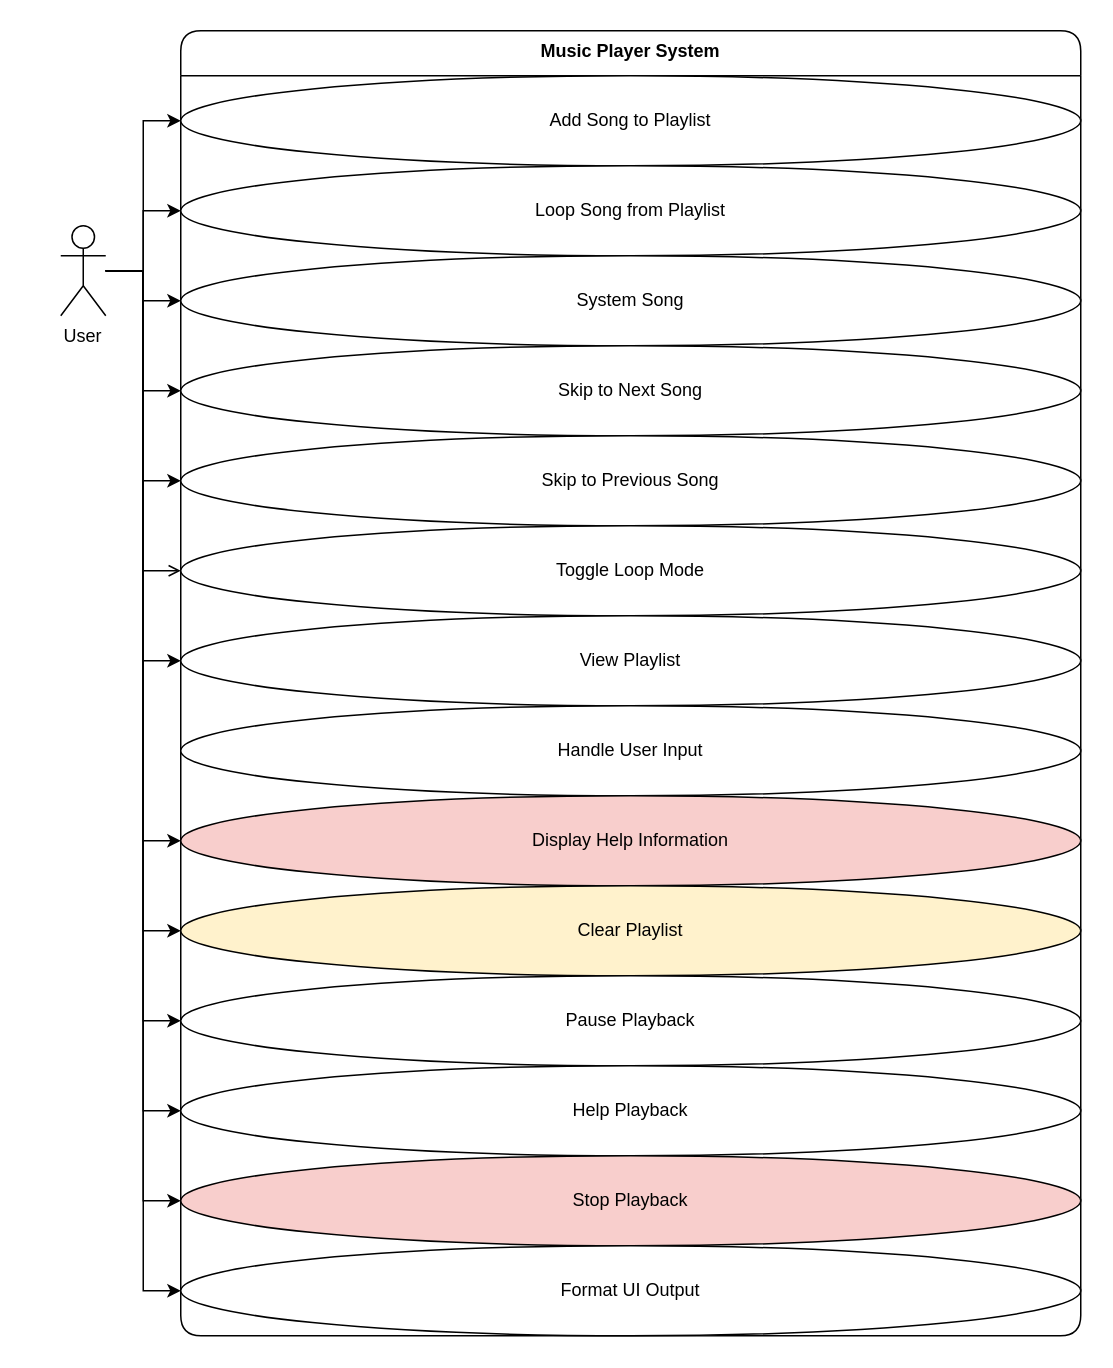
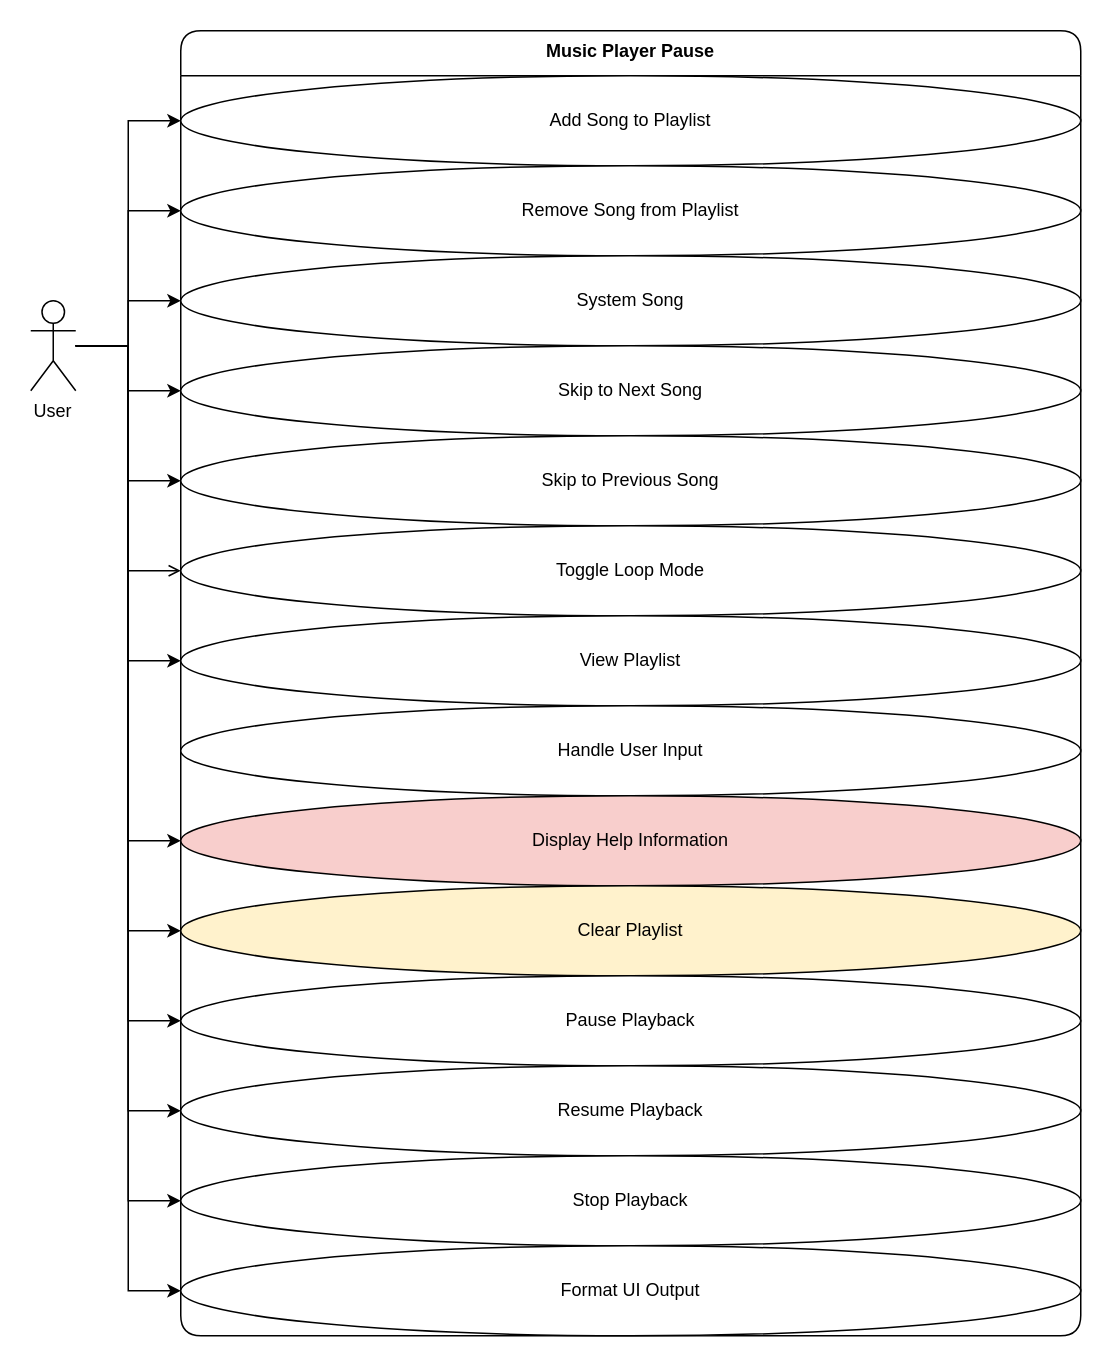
  <mxCell id="0" />
  <mxCell id="1" parent="0" />
- <mxCell id="2" value="Music Player System" style="swimlane;fontStyle=1;align=center;verticalAlign=top;childLayout=stackLayout;horizontal=1;startSize=30;horizontalStack=0;resizeParent=1;resizeParentMax=0;resizeLast=0;collapsible=0;marginBottom=0;strokeColor=#000000;fillColor=none;rounded=1;" vertex="1" parent="1"><mxGeometry x="120" y="20" width="600" height="870" as="geometry" /></mxCell>
+ <mxCell id="2" value="Music Player Pause" style="swimlane;fontStyle=1;align=center;verticalAlign=top;childLayout=stackLayout;horizontal=1;startSize=30;horizontalStack=0;resizeParent=1;resizeParentMax=0;resizeLast=0;collapsible=0;marginBottom=0;strokeColor=#000000;fillColor=none;rounded=1;" vertex="1" parent="1"><mxGeometry x="120" y="20" width="600" height="870" as="geometry" /></mxCell>
  <mxCell id="3" value="Add Song to Playlist" style="ellipse;whiteSpace=wrap;align=center;strokeColor=#000000;fillColor=#ffffff;" vertex="1" parent="2"><mxGeometry y="30" width="600" height="60" as="geometry" /></mxCell>
- <mxCell id="4" value="Loop Song from Playlist" style="ellipse;whiteSpace=wrap;align=center;strokeColor=#000000;fillColor=#ffffff;" vertex="1" parent="2"><mxGeometry y="90" width="600" height="60" as="geometry" /></mxCell>
+ <mxCell id="4" value="Remove Song from Playlist" style="ellipse;whiteSpace=wrap;align=center;strokeColor=#000000;fillColor=#ffffff;" vertex="1" parent="2"><mxGeometry y="90" width="600" height="60" as="geometry" /></mxCell>
  <mxCell id="5" value="System Song" style="ellipse;whiteSpace=wrap;align=center;strokeColor=#000000;fillColor=#ffffff;" vertex="1" parent="2"><mxGeometry y="150" width="600" height="60" as="geometry" /></mxCell>
  <mxCell id="6" value="Skip to Next Song" style="ellipse;whiteSpace=wrap;align=center;strokeColor=#000000;fillColor=#ffffff;" vertex="1" parent="2"><mxGeometry y="210" width="600" height="60" as="geometry" /></mxCell>
  <mxCell id="7" value="Skip to Previous Song" style="ellipse;whiteSpace=wrap;align=center;strokeColor=#000000;fillColor=#ffffff;" vertex="1" parent="2"><mxGeometry y="270" width="600" height="60" as="geometry" /></mxCell>
  <mxCell id="8" value="Toggle Loop Mode" style="ellipse;whiteSpace=wrap;align=center;strokeColor=#000000;fillColor=#ffffff;" vertex="1" parent="2"><mxGeometry y="330" width="600" height="60" as="geometry" /></mxCell>
  <mxCell id="9" value="View Playlist" style="ellipse;whiteSpace=wrap;align=center;strokeColor=#000000;fillColor=#ffffff;" vertex="1" parent="2"><mxGeometry y="390" width="600" height="60" as="geometry" /></mxCell>
  <mxCell id="10" value="Handle User Input" style="ellipse;whiteSpace=wrap;align=center;strokeColor=#000000;fillColor=#ffffff;" vertex="1" parent="2"><mxGeometry y="450" width="600" height="60" as="geometry" /></mxCell>
  <mxCell id="11" value="Display Help Information" style="ellipse;whiteSpace=wrap;align=center;strokeColor=#000000;fillColor=#f8cecc;" vertex="1" parent="2"><mxGeometry y="510" width="600" height="60" as="geometry" /></mxCell>
  <mxCell id="12" value="Clear Playlist" style="ellipse;whiteSpace=wrap;align=center;strokeColor=#000000;fillColor=#fff2cc;" vertex="1" parent="2"><mxGeometry y="570" width="600" height="60" as="geometry" /></mxCell>
  <mxCell id="13" value="Pause Playback" style="ellipse;whiteSpace=wrap;align=center;strokeColor=#000000;fillColor=#ffffff;" vertex="1" parent="2"><mxGeometry y="630" width="600" height="60" as="geometry" /></mxCell>
- <mxCell id="14" value="Help Playback" style="ellipse;whiteSpace=wrap;align=center;strokeColor=#000000;fillColor=#ffffff;" vertex="1" parent="2"><mxGeometry y="690" width="600" height="60" as="geometry" /></mxCell>
- <mxCell id="15" value="Stop Playback" style="ellipse;whiteSpace=wrap;align=center;strokeColor=#000000;fillColor=#f8cecc;" vertex="1" parent="2"><mxGeometry y="750" width="600" height="60" as="geometry" /></mxCell>
+ <mxCell id="14" value="Resume Playback" style="ellipse;whiteSpace=wrap;align=center;strokeColor=#000000;fillColor=#ffffff;" vertex="1" parent="2"><mxGeometry y="690" width="600" height="60" as="geometry" /></mxCell>
+ <mxCell id="15" value="Stop Playback" style="ellipse;whiteSpace=wrap;align=center;strokeColor=#000000;fillColor=#ffffff;" vertex="1" parent="2"><mxGeometry y="750" width="600" height="60" as="geometry" /></mxCell>
  <mxCell id="16" value="Format UI Output" style="ellipse;whiteSpace=wrap;align=center;strokeColor=#000000;fillColor=#ffffff;" vertex="1" parent="2"><mxGeometry y="810" width="600" height="60" as="geometry" /></mxCell>
- <mxCell id="17" value="User" style="actor;shape=umlActor;verticalLabelPosition=bottom;verticalAlign=top;strokeColor=#000000;fillColor=#ffffff;" vertex="1" parent="1"><mxGeometry x="40" y="150" width="30" height="60" as="geometry" /></mxCell>
+ <mxCell id="17" value="User" style="actor;shape=umlActor;verticalLabelPosition=bottom;verticalAlign=top;strokeColor=#000000;fillColor=#ffffff;" vertex="1" parent="1"><mxGeometry x="20" y="200" width="30" height="60" as="geometry" /></mxCell>
  <mxCell id="18" style="edgeStyle=orthogonalEdgeStyle;rounded=0;orthogonalLoop=1;jettySize=auto;html=1;exitX=1;exitY=0.5;exitDx=0;exitDy=0;entryX=0;entryY=0.5;entryDx=0;entryDy=0;" edge="1" parent="1" source="17" target="3"><mxGeometry relative="1" as="geometry" /></mxCell>
  <mxCell id="19" style="edgeStyle=orthogonalEdgeStyle;rounded=0;orthogonalLoop=1;jettySize=auto;html=1;exitX=1;exitY=0.5;exitDx=0;exitDy=0;entryX=0;entryY=0.5;entryDx=0;entryDy=0;" edge="1" parent="1" source="17" target="4"><mxGeometry relative="1" as="geometry" /></mxCell>
  <mxCell id="20" style="edgeStyle=orthogonalEdgeStyle;rounded=0;orthogonalLoop=1;jettySize=auto;html=1;exitX=1;exitY=0.5;exitDx=0;exitDy=0;entryX=0;entryY=0.5;entryDx=0;entryDy=0;" edge="1" parent="1" source="17" target="5"><mxGeometry relative="1" as="geometry" /></mxCell>
  <mxCell id="21" style="edgeStyle=orthogonalEdgeStyle;rounded=0;orthogonalLoop=1;jettySize=auto;html=1;exitX=1;exitY=0.5;exitDx=0;exitDy=0;entryX=0;entryY=0.5;entryDx=0;entryDy=0;" edge="1" parent="1" source="17" target="6"><mxGeometry relative="1" as="geometry" /></mxCell>
  <mxCell id="22" style="edgeStyle=orthogonalEdgeStyle;rounded=0;orthogonalLoop=1;jettySize=auto;html=1;exitX=1;exitY=0.5;exitDx=0;exitDy=0;entryX=0;entryY=0.5;entryDx=0;entryDy=0;" edge="1" parent="1" source="17" target="7"><mxGeometry relative="1" as="geometry" /></mxCell>
  <mxCell id="23" style="edgeStyle=orthogonalEdgeStyle;rounded=0;orthogonalLoop=1;jettySize=auto;html=1;exitX=1;exitY=0.5;exitDx=0;exitDy=0;entryX=0;entryY=0.5;entryDx=0;entryDy=0;endArrow=open;" edge="1" parent="1" source="17" target="8"><mxGeometry relative="1" as="geometry" /></mxCell>
  <mxCell id="24" style="edgeStyle=orthogonalEdgeStyle;rounded=0;orthogonalLoop=1;jettySize=auto;html=1;exitX=1;exitY=0.5;exitDx=0;exitDy=0;entryX=0;entryY=0.5;entryDx=0;entryDy=0;" edge="1" parent="1" source="17" target="9"><mxGeometry relative="1" as="geometry" /></mxCell>
  <mxCell id="25" style="edgeStyle=orthogonalEdgeStyle;rounded=0;orthogonalLoop=1;jettySize=auto;html=1;exitX=1;exitY=0.5;exitDx=0;exitDy=0;entryX=0;entryY=0.5;entryDx=0;entryDy=0;" edge="1" parent="1" source="17" target="11"><mxGeometry relative="1" as="geometry" /></mxCell>
  <mxCell id="26" style="edgeStyle=orthogonalEdgeStyle;rounded=0;orthogonalLoop=1;jettySize=auto;html=1;exitX=1;exitY=0.5;exitDx=0;exitDy=0;entryX=0;entryY=0.5;entryDx=0;entryDy=0;" edge="1" parent="1" source="17" target="12"><mxGeometry relative="1" as="geometry" /></mxCell>
  <mxCell id="27" style="edgeStyle=orthogonalEdgeStyle;rounded=0;orthogonalLoop=1;jettySize=auto;html=1;exitX=1;exitY=0.5;exitDx=0;exitDy=0;entryX=0;entryY=0.5;entryDx=0;entryDy=0;" edge="1" parent="1" source="17" target="13"><mxGeometry relative="1" as="geometry" /></mxCell>
  <mxCell id="28" style="edgeStyle=orthogonalEdgeStyle;rounded=0;orthogonalLoop=1;jettySize=auto;html=1;exitX=1;exitY=0.5;exitDx=0;exitDy=0;entryX=0;entryY=0.5;entryDx=0;entryDy=0;" edge="1" parent="1" source="17" target="14"><mxGeometry relative="1" as="geometry" /></mxCell>
  <mxCell id="29" style="edgeStyle=orthogonalEdgeStyle;rounded=0;orthogonalLoop=1;jettySize=auto;html=1;exitX=1;exitY=0.5;exitDx=0;exitDy=0;entryX=0;entryY=0.5;entryDx=0;entryDy=0;" edge="1" parent="1" source="17" target="15"><mxGeometry relative="1" as="geometry" /></mxCell>
  <mxCell id="30" style="edgeStyle=orthogonalEdgeStyle;rounded=0;orthogonalLoop=1;jettySize=auto;html=1;exitX=1;exitY=0.5;exitDx=0;exitDy=0;entryX=0;entryY=0.5;entryDx=0;entryDy=0;" edge="1" parent="1" source="17" target="16"><mxGeometry relative="1" as="geometry" /></mxCell>
